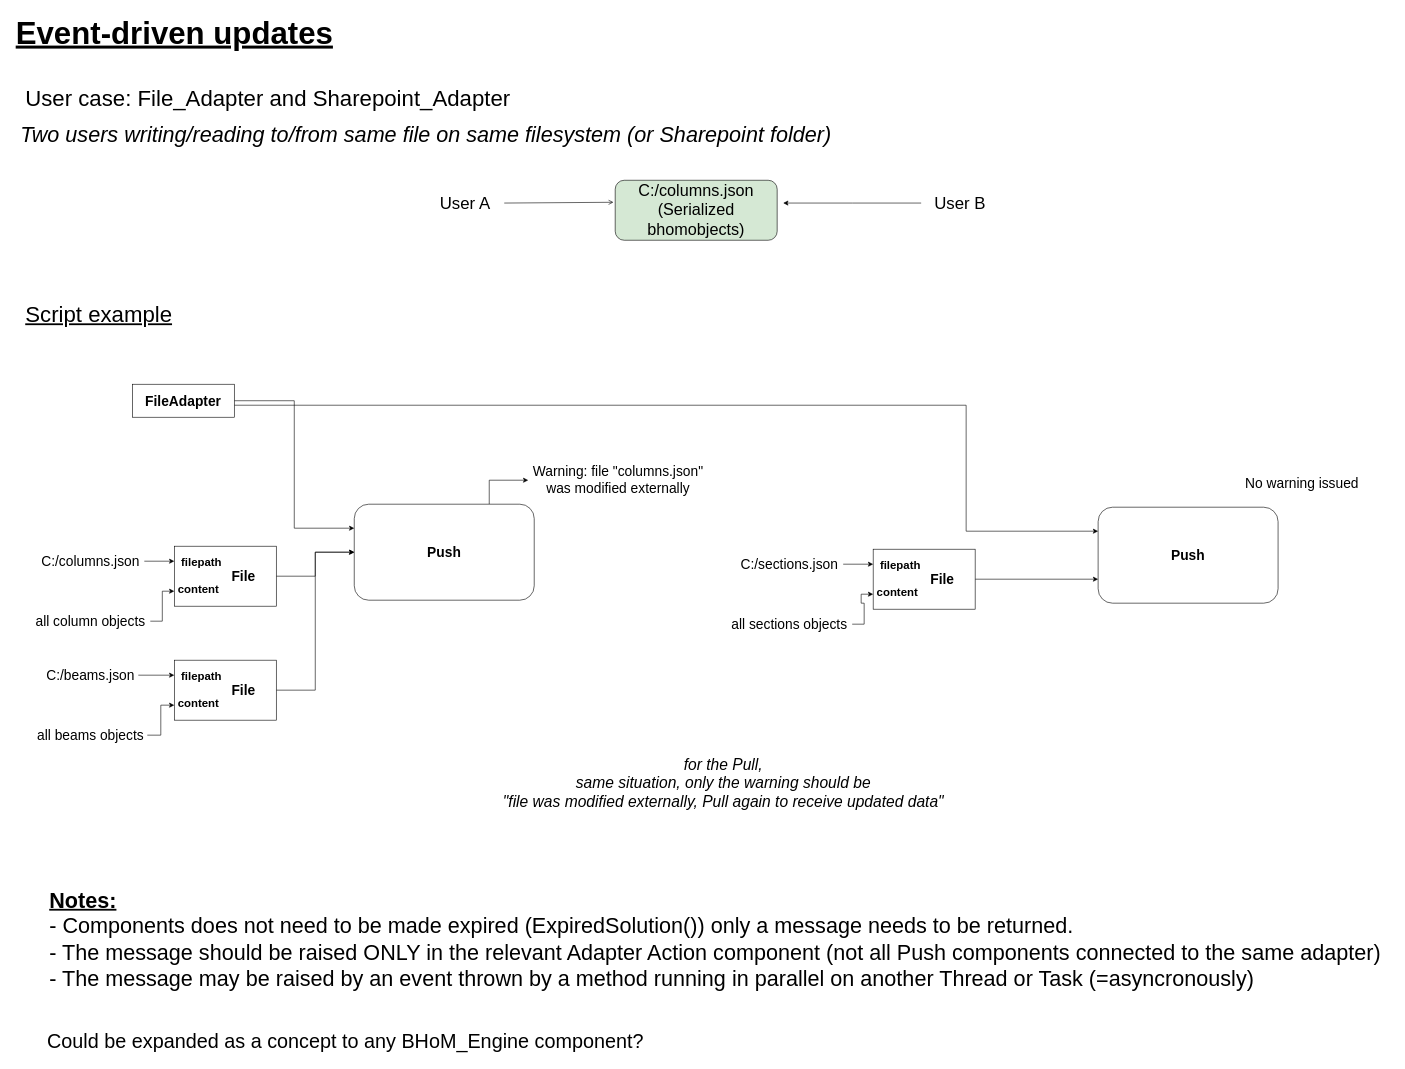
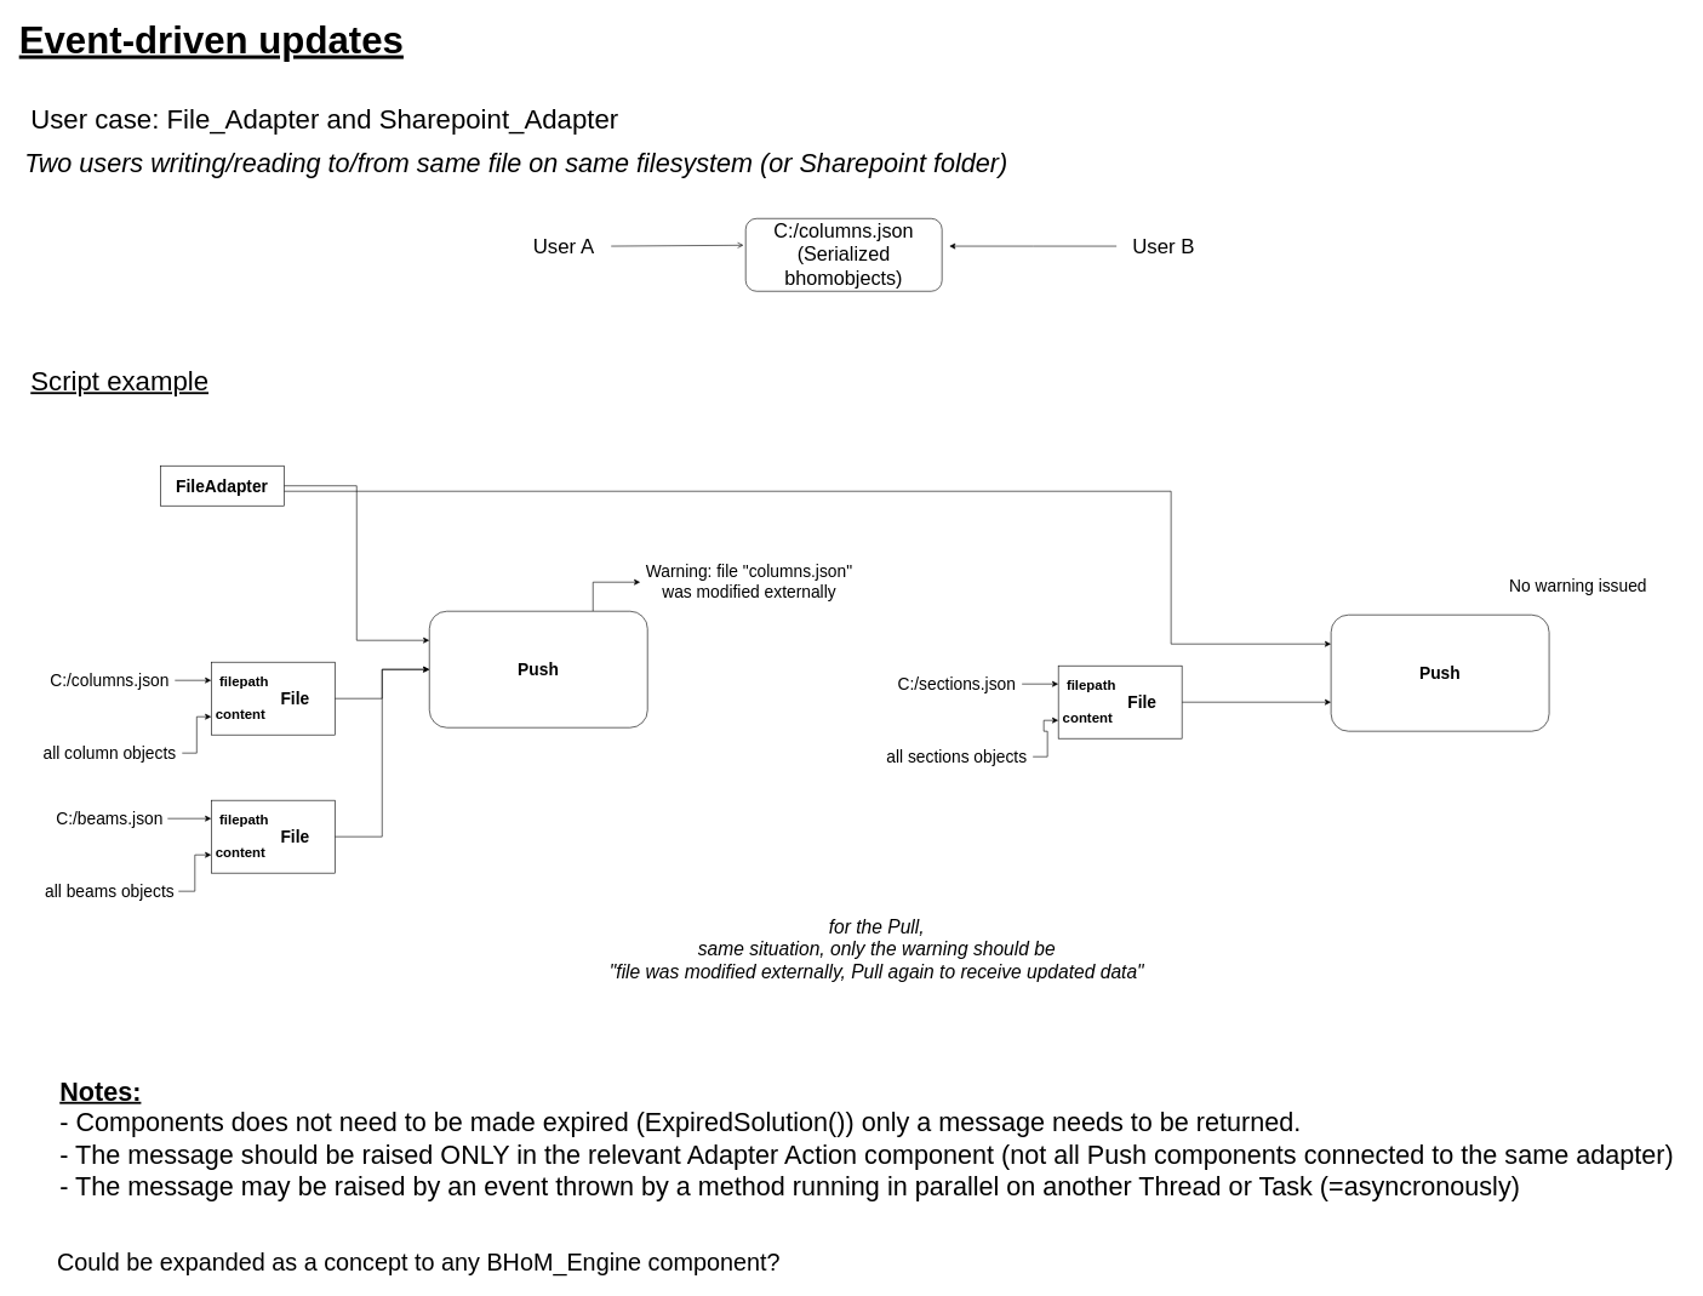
  <mxCell id="0" />
  <mxCell id="1" parent="0" />
  <mxCell id="2" style="edgeStyle=orthogonalEdgeStyle;rounded=0;orthogonalLoop=1;jettySize=auto;html=1;entryX=0;entryY=0.5;entryDx=0;entryDy=0;fontSize=23;exitX=0.75;exitY=0;exitDx=0;exitDy=0;" edge="1" parent="1" source="3" target="13"><mxGeometry relative="1" as="geometry" /></mxCell>
  <mxCell id="3" value="&lt;b&gt;Push&lt;br&gt;&lt;/b&gt;" style="rounded=1;whiteSpace=wrap;html=1;fontSize=23;" vertex="1" parent="1"><mxGeometry x="590" y="840" width="300" height="160" as="geometry" /></mxCell>
  <mxCell id="4" style="edgeStyle=orthogonalEdgeStyle;rounded=0;orthogonalLoop=1;jettySize=auto;html=1;entryX=0;entryY=0.25;entryDx=0;entryDy=0;fontSize=23;" edge="1" parent="1" source="6" target="3"><mxGeometry relative="1" as="geometry" /></mxCell>
  <mxCell id="5" style="edgeStyle=orthogonalEdgeStyle;rounded=0;orthogonalLoop=1;jettySize=auto;html=1;entryX=0;entryY=0.25;entryDx=0;entryDy=0;fontSize=33;" edge="1" parent="1" source="6" target="32"><mxGeometry relative="1" as="geometry"><Array as="points"><mxPoint x="1610" y="675" /><mxPoint x="1610" y="885" /></Array></mxGeometry></mxCell>
  <mxCell id="6" value="&lt;span style=&quot;font-weight: 700&quot;&gt;FileAdapter&lt;/span&gt;" style="rounded=0;whiteSpace=wrap;html=1;fontSize=23;" vertex="1" parent="1"><mxGeometry x="220" y="640" width="170" height="55" as="geometry" /></mxCell>
  <mxCell id="7" value="Event-driven updates" style="text;html=1;align=center;verticalAlign=middle;resizable=0;points=[];autosize=1;fontSize=52;fontStyle=5" vertex="1" parent="1"><mxGeometry x="20" y="20" width="540" height="70" as="geometry" /></mxCell>
- <mxCell id="8" value="C:/columns.json&lt;br style=&quot;font-size: 27px;&quot;&gt;(Serialized bhomobjects)" style="rounded=1;whiteSpace=wrap;html=1;fontSize=27;fillColor=#d5e8d4;" vertex="1" parent="1"><mxGeometry x="1025" y="300" width="270" height="100" as="geometry" /></mxCell>
+ <mxCell id="8" value="C:/columns.json&lt;br style=&quot;font-size: 27px;&quot;&gt;(Serialized bhomobjects)" style="rounded=1;whiteSpace=wrap;html=1;fontSize=27;" vertex="1" parent="1"><mxGeometry x="1025" y="300" width="270" height="100" as="geometry" /></mxCell>
  <mxCell id="9" value="User A" style="text;html=1;strokeColor=none;fillColor=none;align=center;verticalAlign=middle;whiteSpace=wrap;rounded=0;fontSize=28;" vertex="1" parent="1"><mxGeometry x="710" y="328" width="130" height="20" as="geometry" /></mxCell>
  <mxCell id="10" value="" style="endArrow=open;html=1;fontSize=23;entryX=-0.011;entryY=0.367;entryDx=0;entryDy=0;entryPerimeter=0;exitX=1;exitY=0.5;exitDx=0;exitDy=0;" edge="1" parent="1" source="9" target="8"><mxGeometry width="50" height="50" relative="1" as="geometry"><mxPoint x="845" y="398" as="sourcePoint" /><mxPoint x="895" y="348" as="targetPoint" /></mxGeometry></mxCell>
  <mxCell id="11" style="edgeStyle=orthogonalEdgeStyle;rounded=0;orthogonalLoop=1;jettySize=auto;html=1;fontSize=23;" edge="1" parent="1" source="12"><mxGeometry relative="1" as="geometry"><mxPoint x="1305" y="338" as="targetPoint" /></mxGeometry></mxCell>
  <mxCell id="12" value="User B" style="text;html=1;strokeColor=none;fillColor=none;align=center;verticalAlign=middle;whiteSpace=wrap;rounded=0;fontSize=28;" vertex="1" parent="1"><mxGeometry x="1535" y="328" width="130" height="20" as="geometry" /></mxCell>
  <mxCell id="13" value="Warning: file &quot;columns.json&quot; was modified externally" style="text;html=1;strokeColor=none;fillColor=none;align=center;verticalAlign=middle;whiteSpace=wrap;rounded=0;fontSize=23;" vertex="1" parent="1"><mxGeometry x="880" y="760" width="300" height="80" as="geometry" /></mxCell>
  <mxCell id="14" style="edgeStyle=orthogonalEdgeStyle;rounded=0;orthogonalLoop=1;jettySize=auto;html=1;entryX=0;entryY=0.5;entryDx=0;entryDy=0;fontSize=23;" edge="1" parent="1" source="15" target="3"><mxGeometry relative="1" as="geometry" /></mxCell>
  <mxCell id="15" value="" style="rounded=0;whiteSpace=wrap;html=1;fontSize=23;" vertex="1" parent="1"><mxGeometry x="290" y="910" width="170" height="100" as="geometry" /></mxCell>
  <mxCell id="16" value="File" style="text;html=1;align=center;verticalAlign=middle;resizable=0;points=[];autosize=1;fontSize=23;fontStyle=1" vertex="1" parent="1"><mxGeometry x="375" y="945" width="60" height="30" as="geometry" /></mxCell>
  <mxCell id="17" style="edgeStyle=orthogonalEdgeStyle;rounded=0;orthogonalLoop=1;jettySize=auto;html=1;entryX=0;entryY=0.25;entryDx=0;entryDy=0;fontSize=23;" edge="1" parent="1" source="18" target="15"><mxGeometry relative="1" as="geometry" /></mxCell>
  <mxCell id="18" value="&lt;span&gt;C:/columns.json&lt;/span&gt;" style="text;html=1;align=center;verticalAlign=middle;resizable=0;points=[];autosize=1;fontSize=23;" vertex="1" parent="1"><mxGeometry x="60" y="920" width="180" height="30" as="geometry" /></mxCell>
  <mxCell id="19" style="edgeStyle=orthogonalEdgeStyle;rounded=0;orthogonalLoop=1;jettySize=auto;html=1;entryX=0;entryY=0.75;entryDx=0;entryDy=0;fontSize=23;" edge="1" parent="1" source="20" target="15"><mxGeometry relative="1" as="geometry" /></mxCell>
  <mxCell id="20" value="&lt;span&gt;all column objects&lt;br&gt;&lt;/span&gt;" style="text;html=1;align=center;verticalAlign=middle;resizable=0;points=[];autosize=1;fontSize=23;" vertex="1" parent="1"><mxGeometry x="50" y="1020" width="200" height="30" as="geometry" /></mxCell>
  <mxCell id="21" value="&lt;font style=&quot;font-size: 19px&quot;&gt;filepath&lt;/font&gt;" style="text;html=1;align=center;verticalAlign=middle;resizable=0;points=[];autosize=1;fontSize=23;fontStyle=1" vertex="1" parent="1"><mxGeometry x="295" y="915" width="80" height="40" as="geometry" /></mxCell>
  <mxCell id="22" value="&lt;font style=&quot;font-size: 19px&quot;&gt;content&lt;/font&gt;" style="text;html=1;align=center;verticalAlign=middle;resizable=0;points=[];autosize=1;fontSize=23;fontStyle=1" vertex="1" parent="1"><mxGeometry x="290" y="960" width="80" height="40" as="geometry" /></mxCell>
  <mxCell id="23" style="edgeStyle=orthogonalEdgeStyle;rounded=0;orthogonalLoop=1;jettySize=auto;html=1;entryX=0;entryY=0.5;entryDx=0;entryDy=0;fontSize=23;" edge="1" parent="1" source="24" target="3"><mxGeometry relative="1" as="geometry" /></mxCell>
  <mxCell id="24" value="" style="rounded=0;whiteSpace=wrap;html=1;fontSize=23;" vertex="1" parent="1"><mxGeometry x="290" y="1100" width="170" height="100" as="geometry" /></mxCell>
  <mxCell id="25" value="File" style="text;html=1;align=center;verticalAlign=middle;resizable=0;points=[];autosize=1;fontSize=23;fontStyle=1" vertex="1" parent="1"><mxGeometry x="375" y="1135" width="60" height="30" as="geometry" /></mxCell>
  <mxCell id="26" style="edgeStyle=orthogonalEdgeStyle;rounded=0;orthogonalLoop=1;jettySize=auto;html=1;entryX=0;entryY=0.25;entryDx=0;entryDy=0;fontSize=23;" edge="1" parent="1" source="27" target="24"><mxGeometry relative="1" as="geometry" /></mxCell>
  <mxCell id="27" value="&lt;span&gt;C:/beams.json&lt;/span&gt;" style="text;html=1;align=center;verticalAlign=middle;resizable=0;points=[];autosize=1;fontSize=23;" vertex="1" parent="1"><mxGeometry x="70" y="1110" width="160" height="30" as="geometry" /></mxCell>
  <mxCell id="28" style="edgeStyle=orthogonalEdgeStyle;rounded=0;orthogonalLoop=1;jettySize=auto;html=1;entryX=0;entryY=0.75;entryDx=0;entryDy=0;fontSize=23;" edge="1" parent="1" source="29" target="24"><mxGeometry relative="1" as="geometry" /></mxCell>
  <mxCell id="29" value="&lt;span&gt;all beams objects&lt;br&gt;&lt;/span&gt;" style="text;html=1;align=center;verticalAlign=middle;resizable=0;points=[];autosize=1;fontSize=23;" vertex="1" parent="1"><mxGeometry x="55" y="1210" width="190" height="30" as="geometry" /></mxCell>
  <mxCell id="30" value="&lt;font style=&quot;font-size: 19px&quot;&gt;filepath&lt;/font&gt;" style="text;html=1;align=center;verticalAlign=middle;resizable=0;points=[];autosize=1;fontSize=23;fontStyle=1" vertex="1" parent="1"><mxGeometry x="295" y="1105" width="80" height="40" as="geometry" /></mxCell>
  <mxCell id="31" value="&lt;font style=&quot;font-size: 19px&quot;&gt;content&lt;/font&gt;" style="text;html=1;align=center;verticalAlign=middle;resizable=0;points=[];autosize=1;fontSize=23;fontStyle=1" vertex="1" parent="1"><mxGeometry x="290" y="1150" width="80" height="40" as="geometry" /></mxCell>
  <mxCell id="32" value="&lt;b&gt;Push&lt;/b&gt;" style="rounded=1;whiteSpace=wrap;html=1;fontSize=23;" vertex="1" parent="1"><mxGeometry x="1830" y="845" width="300" height="160" as="geometry" /></mxCell>
  <mxCell id="33" value="No warning issued" style="text;html=1;strokeColor=none;fillColor=none;align=center;verticalAlign=middle;whiteSpace=wrap;rounded=0;fontSize=23;" vertex="1" parent="1"><mxGeometry x="2020" y="780" width="300" height="50" as="geometry" /></mxCell>
  <mxCell id="34" style="edgeStyle=orthogonalEdgeStyle;rounded=0;orthogonalLoop=1;jettySize=auto;html=1;entryX=0;entryY=0.75;entryDx=0;entryDy=0;fontSize=23;" edge="1" parent="1" source="35" target="32"><mxGeometry relative="1" as="geometry" /></mxCell>
  <mxCell id="35" value="" style="rounded=0;whiteSpace=wrap;html=1;fontSize=23;" vertex="1" parent="1"><mxGeometry x="1455" y="915" width="170" height="100" as="geometry" /></mxCell>
  <mxCell id="36" value="File" style="text;html=1;align=center;verticalAlign=middle;resizable=0;points=[];autosize=1;fontSize=23;fontStyle=1" vertex="1" parent="1"><mxGeometry x="1540" y="950" width="60" height="30" as="geometry" /></mxCell>
  <mxCell id="37" style="edgeStyle=orthogonalEdgeStyle;rounded=0;orthogonalLoop=1;jettySize=auto;html=1;entryX=0;entryY=0.25;entryDx=0;entryDy=0;fontSize=23;" edge="1" parent="1" source="38" target="35"><mxGeometry relative="1" as="geometry" /></mxCell>
  <mxCell id="38" value="&lt;span&gt;C:/sections.json&lt;/span&gt;" style="text;html=1;align=center;verticalAlign=middle;resizable=0;points=[];autosize=1;fontSize=23;" vertex="1" parent="1"><mxGeometry x="1225" y="925" width="180" height="30" as="geometry" /></mxCell>
  <mxCell id="39" style="edgeStyle=orthogonalEdgeStyle;rounded=0;orthogonalLoop=1;jettySize=auto;html=1;entryX=0;entryY=0.75;entryDx=0;entryDy=0;fontSize=23;" edge="1" parent="1" source="40" target="35"><mxGeometry relative="1" as="geometry" /></mxCell>
  <mxCell id="40" value="&lt;span&gt;all sections objects&lt;br&gt;&lt;/span&gt;" style="text;html=1;align=center;verticalAlign=middle;resizable=0;points=[];autosize=1;fontSize=23;" vertex="1" parent="1"><mxGeometry x="1210" y="1025" width="210" height="30" as="geometry" /></mxCell>
  <mxCell id="41" value="&lt;font style=&quot;font-size: 19px&quot;&gt;filepath&lt;/font&gt;" style="text;html=1;align=center;verticalAlign=middle;resizable=0;points=[];autosize=1;fontSize=23;fontStyle=1" vertex="1" parent="1"><mxGeometry x="1460" y="920" width="80" height="40" as="geometry" /></mxCell>
  <mxCell id="42" value="&lt;font style=&quot;font-size: 19px&quot;&gt;content&lt;/font&gt;" style="text;html=1;align=center;verticalAlign=middle;resizable=0;points=[];autosize=1;fontSize=23;fontStyle=1" vertex="1" parent="1"><mxGeometry x="1455" y="965" width="80" height="40" as="geometry" /></mxCell>
  <mxCell id="43" value="for the Pull,&lt;br style=&quot;font-size: 26px;&quot;&gt;same situation, only the warning should be&lt;br style=&quot;font-size: 26px;&quot;&gt;&quot;file was modified externally, Pull again to receive updated data&quot;" style="text;html=1;align=center;verticalAlign=middle;resizable=0;points=[];autosize=1;fontSize=26;fontStyle=2" vertex="1" parent="1"><mxGeometry x="830" y="1255" width="750" height="100" as="geometry" /></mxCell>
  <mxCell id="44" value="Two users writing/reading to/from same file on same filesystem (or Sharepoint folder)" style="text;html=1;align=center;verticalAlign=middle;resizable=0;points=[];autosize=1;fontSize=36;fontStyle=2" vertex="1" parent="1"><mxGeometry x="24" y="199" width="1370" height="50" as="geometry" /></mxCell>
  <mxCell id="45" value="Script example" style="text;html=1;align=left;verticalAlign=middle;resizable=0;points=[];autosize=1;fontSize=37;fontStyle=4" vertex="1" parent="1"><mxGeometry x="40" y="500" width="260" height="50" as="geometry" /></mxCell>
  <mxCell id="46" value="&lt;b&gt;&lt;u&gt;Notes:&lt;/u&gt;&lt;/b&gt;&lt;br&gt;- Components does not need to be made expired (ExpiredSolution()) only a message needs to be returned.&lt;br&gt;- The message should be raised ONLY in the relevant Adapter Action component (not all Push components connected to the same adapter)&lt;br&gt;- The message may be raised by an event thrown by a method running in parallel on another Thread or Task (=asyncronously)" style="text;html=1;align=left;verticalAlign=middle;resizable=0;points=[];autosize=1;fontSize=36;" vertex="1" parent="1"><mxGeometry x="80" y="1475" width="2230" height="180" as="geometry" /></mxCell>
  <mxCell id="47" value="User case: File_Adapter and Sharepoint_Adapter" style="text;html=1;align=left;verticalAlign=middle;resizable=0;points=[];autosize=1;fontSize=37;" vertex="1" parent="1"><mxGeometry x="40" y="140" width="820" height="50" as="geometry" /></mxCell>
  <mxCell id="48" value="Could be expanded as a concept to any BHoM_Engine component?" style="text;html=1;align=center;verticalAlign=middle;resizable=0;points=[];autosize=1;fontSize=33;" vertex="1" parent="1"><mxGeometry x="70" y="1710" width="1010" height="50" as="geometry" /></mxCell>
